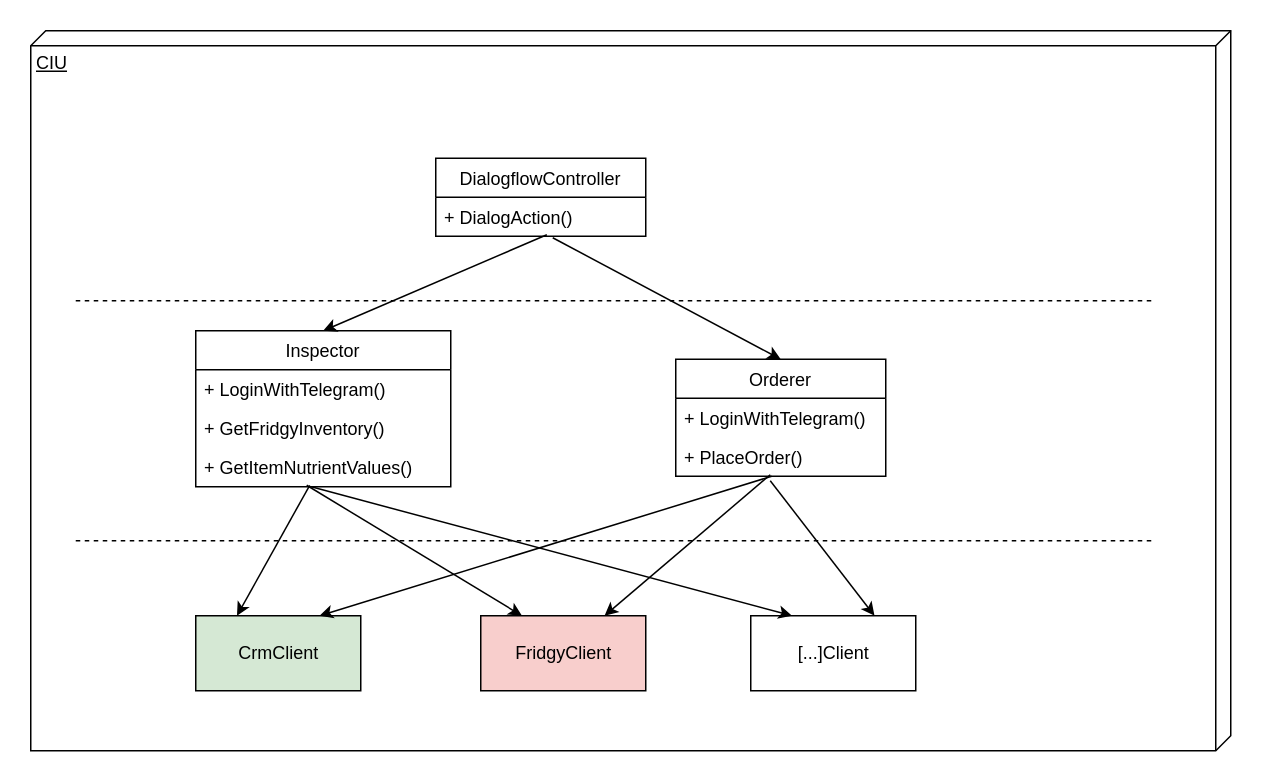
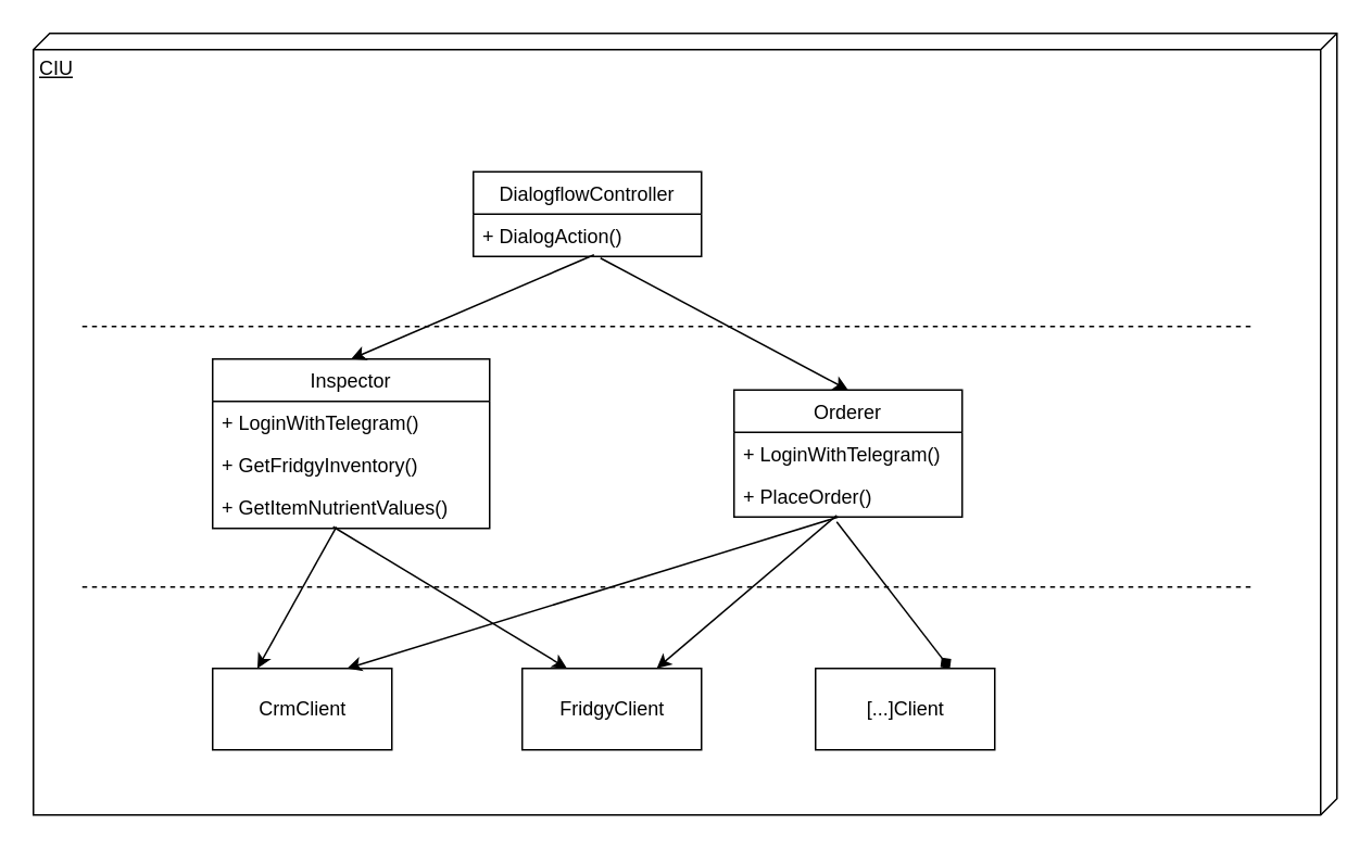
  <mxCell id="0" />
  <mxCell id="1" parent="0" />
  <mxCell id="2" value="CIU" style="verticalAlign=top;align=left;spacingTop=8;spacingLeft=2;spacingRight=12;shape=cube;size=10;direction=south;fontStyle=4;html=1;" vertex="1" parent="1"><mxGeometry x="20" y="20" width="800" height="480" as="geometry" /></mxCell>
- <mxCell id="3" value="FridgyClient" style="html=1;fillColor=#f8cecc;" parent="1" vertex="1"><mxGeometry x="320" y="410" width="110" height="50" as="geometry" /></mxCell>
- <mxCell id="4" value="CrmClient" style="html=1;fillColor=#d5e8d4;" parent="1" vertex="1"><mxGeometry x="130" y="410" width="110" height="50" as="geometry" /></mxCell>
+ <mxCell id="3" value="FridgyClient" style="html=1;" parent="1" vertex="1"><mxGeometry x="320" y="410" width="110" height="50" as="geometry" /></mxCell>
+ <mxCell id="4" value="CrmClient" style="html=1;" parent="1" vertex="1"><mxGeometry x="130" y="410" width="110" height="50" as="geometry" /></mxCell>
  <mxCell id="5" value="" style="endArrow=none;dashed=1;html=1;" parent="1" edge="1"><mxGeometry width="50" height="50" relative="1" as="geometry"><mxPoint x="50" y="200" as="sourcePoint" /><mxPoint x="770" y="200" as="targetPoint" /></mxGeometry></mxCell>
  <mxCell id="6" value="" style="endArrow=none;dashed=1;html=1;" parent="1" edge="1"><mxGeometry width="50" height="50" relative="1" as="geometry"><mxPoint x="50" y="360" as="sourcePoint" /><mxPoint x="770" y="360" as="targetPoint" /></mxGeometry></mxCell>
  <mxCell id="7" value="" style="endArrow=classic;html=1;entryX=0.5;entryY=0;entryDx=0;entryDy=0;exitX=0.529;exitY=0.962;exitDx=0;exitDy=0;exitPerimeter=0;" parent="1" source="17" target="18" edge="1"><mxGeometry width="50" height="50" relative="1" as="geometry"><mxPoint x="90" y="110" as="sourcePoint" /><mxPoint x="275" y="240" as="targetPoint" /></mxGeometry></mxCell>
  <mxCell id="8" value="" style="endArrow=classic;html=1;entryX=0.25;entryY=0;entryDx=0;entryDy=0;exitX=0.447;exitY=0.962;exitDx=0;exitDy=0;exitPerimeter=0;" parent="1" source="21" target="4" edge="1"><mxGeometry width="50" height="50" relative="1" as="geometry"><mxPoint x="275" y="290" as="sourcePoint" /><mxPoint x="210" y="670" as="targetPoint" /></mxGeometry></mxCell>
  <mxCell id="9" value="" style="endArrow=classic;html=1;exitX=0.435;exitY=0.962;exitDx=0;exitDy=0;entryX=0.25;entryY=0;entryDx=0;entryDy=0;exitPerimeter=0;" parent="1" source="21" target="3" edge="1"><mxGeometry width="50" height="50" relative="1" as="geometry"><mxPoint x="275" y="290" as="sourcePoint" /><mxPoint x="220" y="680" as="targetPoint" /></mxGeometry></mxCell>
  <mxCell id="10" value="" style="endArrow=classic;html=1;exitX=0.457;exitY=1;exitDx=0;exitDy=0;entryX=0.75;entryY=0;entryDx=0;entryDy=0;exitPerimeter=0;" parent="1" source="24" target="4" edge="1"><mxGeometry width="50" height="50" relative="1" as="geometry"><mxPoint x="465" y="290" as="sourcePoint" /><mxPoint x="230" y="690" as="targetPoint" /></mxGeometry></mxCell>
  <mxCell id="11" value="" style="endArrow=classic;html=1;exitX=0.45;exitY=0.962;exitDx=0;exitDy=0;entryX=0.75;entryY=0;entryDx=0;entryDy=0;exitPerimeter=0;" parent="1" source="24" target="3" edge="1"><mxGeometry width="50" height="50" relative="1" as="geometry"><mxPoint x="465" y="290" as="sourcePoint" /><mxPoint x="240" y="700" as="targetPoint" /></mxGeometry></mxCell>
  <mxCell id="12" value="" style="endArrow=classic;html=1;entryX=0.5;entryY=0;entryDx=0;entryDy=0;exitX=0.557;exitY=1.038;exitDx=0;exitDy=0;exitPerimeter=0;" parent="1" source="17" target="22" edge="1"><mxGeometry width="50" height="50" relative="1" as="geometry"><mxPoint x="200" y="760" as="sourcePoint" /><mxPoint x="465" y="240" as="targetPoint" /></mxGeometry></mxCell>
  <mxCell id="13" value="[...]Client" style="html=1;" parent="1" vertex="1"><mxGeometry x="500" y="410" width="110" height="50" as="geometry" /></mxCell>
- <mxCell id="14" value="" style="endArrow=classic;html=1;exitX=0.453;exitY=1;exitDx=0;exitDy=0;entryX=0.25;entryY=0;entryDx=0;entryDy=0;exitPerimeter=0;" parent="1" source="21" target="13" edge="1"><mxGeometry width="50" height="50" relative="1" as="geometry"><mxPoint x="275" y="290" as="sourcePoint" /><mxPoint x="250" y="640" as="targetPoint" /></mxGeometry></mxCell>
- <mxCell id="15" value="" style="endArrow=classic;html=1;exitX=0.45;exitY=1.115;exitDx=0;exitDy=0;entryX=0.75;entryY=0;entryDx=0;entryDy=0;exitPerimeter=0;" parent="1" source="24" target="13" edge="1"><mxGeometry width="50" height="50" relative="1" as="geometry"><mxPoint x="465" y="290" as="sourcePoint" /><mxPoint x="260" y="650" as="targetPoint" /></mxGeometry></mxCell>
+ <mxCell id="15" value="" style="endArrow=diamond;html=1;exitX=0.45;exitY=1.115;exitDx=0;exitDy=0;entryX=0.75;entryY=0;entryDx=0;entryDy=0;exitPerimeter=0;" parent="1" source="24" target="13" edge="1"><mxGeometry width="50" height="50" relative="1" as="geometry"><mxPoint x="465" y="290" as="sourcePoint" /><mxPoint x="260" y="650" as="targetPoint" /></mxGeometry></mxCell>
  <mxCell id="16" value="DialogflowController" style="swimlane;fontStyle=0;childLayout=stackLayout;horizontal=1;startSize=26;fillColor=none;horizontalStack=0;resizeParent=1;resizeParentMax=0;resizeLast=0;collapsible=1;marginBottom=0;" parent="1" vertex="1"><mxGeometry x="290" y="105" width="140" height="52" as="geometry" /></mxCell>
  <mxCell id="17" value="+ DialogAction()" style="text;strokeColor=none;fillColor=none;align=left;verticalAlign=top;spacingLeft=4;spacingRight=4;overflow=hidden;rotatable=0;points=[[0,0.5],[1,0.5]];portConstraint=eastwest;" parent="16" vertex="1"><mxGeometry y="26" width="140" height="26" as="geometry" /></mxCell>
  <mxCell id="18" value="Inspector" style="swimlane;fontStyle=0;childLayout=stackLayout;horizontal=1;startSize=26;fillColor=none;horizontalStack=0;resizeParent=1;resizeParentMax=0;resizeLast=0;collapsible=1;marginBottom=0;" parent="1" vertex="1"><mxGeometry x="130" y="220" width="170" height="104" as="geometry" /></mxCell>
  <mxCell id="19" value="+ LoginWithTelegram()" style="text;strokeColor=none;fillColor=none;align=left;verticalAlign=top;spacingLeft=4;spacingRight=4;overflow=hidden;rotatable=0;points=[[0,0.5],[1,0.5]];portConstraint=eastwest;" parent="18" vertex="1"><mxGeometry y="26" width="170" height="26" as="geometry" /></mxCell>
  <mxCell id="20" value="+ GetFridgyInventory()" style="text;strokeColor=none;fillColor=none;align=left;verticalAlign=top;spacingLeft=4;spacingRight=4;overflow=hidden;rotatable=0;points=[[0,0.5],[1,0.5]];portConstraint=eastwest;" parent="18" vertex="1"><mxGeometry y="52" width="170" height="26" as="geometry" /></mxCell>
  <mxCell id="21" value="+ GetItemNutrientValues()" style="text;strokeColor=none;fillColor=none;align=left;verticalAlign=top;spacingLeft=4;spacingRight=4;overflow=hidden;rotatable=0;points=[[0,0.5],[1,0.5]];portConstraint=eastwest;" parent="18" vertex="1"><mxGeometry y="78" width="170" height="26" as="geometry" /></mxCell>
  <mxCell id="22" value="Orderer" style="swimlane;fontStyle=0;childLayout=stackLayout;horizontal=1;startSize=26;fillColor=none;horizontalStack=0;resizeParent=1;resizeParentMax=0;resizeLast=0;collapsible=1;marginBottom=0;" parent="1" vertex="1"><mxGeometry x="450" y="239" width="140" height="78" as="geometry" /></mxCell>
  <mxCell id="23" value="+ LoginWithTelegram()" style="text;strokeColor=none;fillColor=none;align=left;verticalAlign=top;spacingLeft=4;spacingRight=4;overflow=hidden;rotatable=0;points=[[0,0.5],[1,0.5]];portConstraint=eastwest;" parent="22" vertex="1"><mxGeometry y="26" width="140" height="26" as="geometry" /></mxCell>
  <mxCell id="24" value="+ PlaceOrder()" style="text;strokeColor=none;fillColor=none;align=left;verticalAlign=top;spacingLeft=4;spacingRight=4;overflow=hidden;rotatable=0;points=[[0,0.5],[1,0.5]];portConstraint=eastwest;" parent="22" vertex="1"><mxGeometry y="52" width="140" height="26" as="geometry" /></mxCell>
